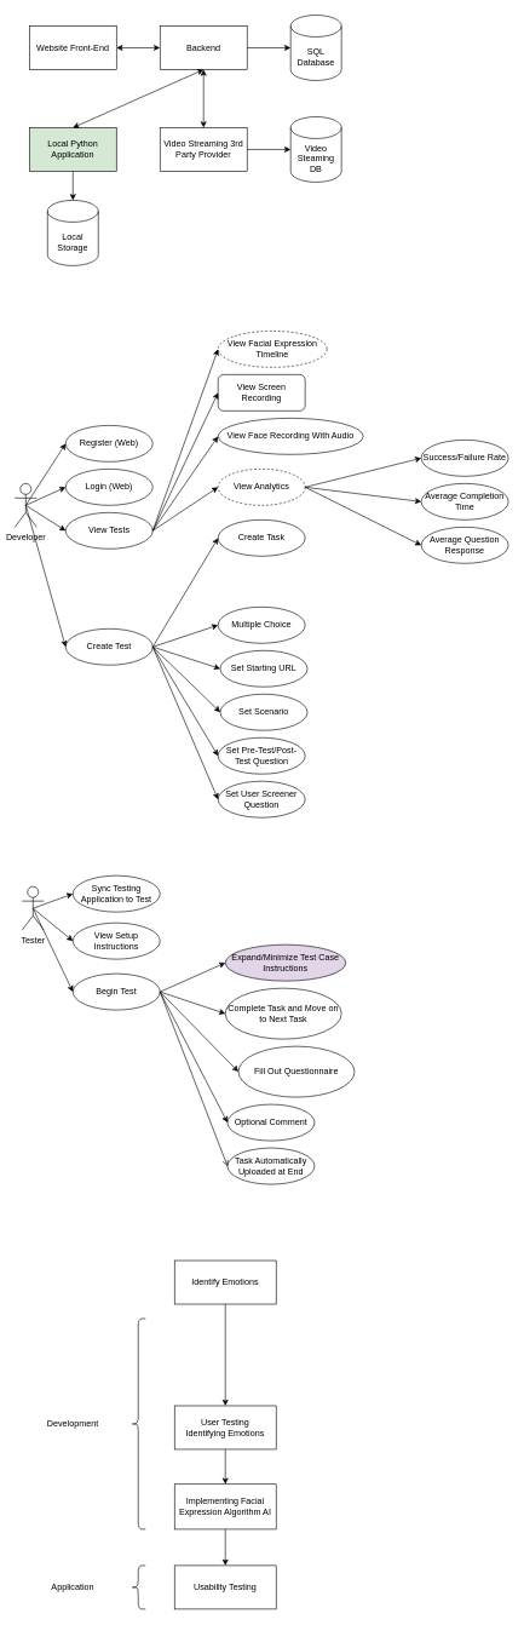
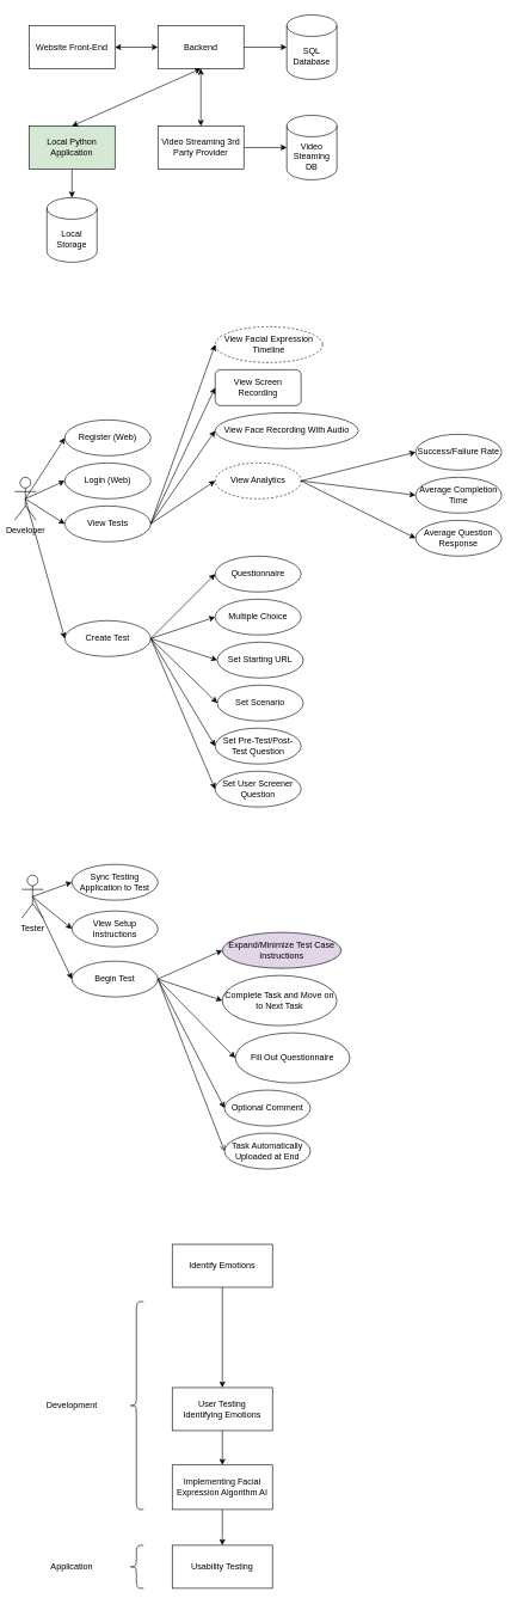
  <mxCell id="0" />
  <mxCell id="1" parent="0" />
  <mxCell id="2" value="Website Front-End" style="rounded=0;whiteSpace=wrap;html=1;" parent="1" vertex="1"><mxGeometry x="40" y="35" width="120" height="60" as="geometry" /></mxCell>
  <mxCell id="3" value="Backend" style="rounded=0;whiteSpace=wrap;html=1;" parent="1" vertex="1"><mxGeometry x="220" y="35" width="120" height="60" as="geometry" /></mxCell>
  <mxCell id="4" value="SQL Database" style="shape=cylinder3;whiteSpace=wrap;html=1;boundedLbl=1;backgroundOutline=1;size=15;" parent="1" vertex="1"><mxGeometry x="400" y="20" width="70" height="90" as="geometry" /></mxCell>
  <mxCell id="5" value="Local Python Application" style="rounded=0;whiteSpace=wrap;html=1;fillColor=#d5e8d4;" parent="1" vertex="1"><mxGeometry x="40" y="175" width="120" height="60" as="geometry" /></mxCell>
  <mxCell id="6" value="Local Storage" style="shape=cylinder3;whiteSpace=wrap;html=1;boundedLbl=1;backgroundOutline=1;size=15;" parent="1" vertex="1"><mxGeometry x="65" y="275" width="70" height="90" as="geometry" /></mxCell>
  <mxCell id="7" value="Video Streaming 3rd Party Provider" style="rounded=0;whiteSpace=wrap;html=1;" parent="1" vertex="1"><mxGeometry x="220" y="175" width="120" height="60" as="geometry" /></mxCell>
  <mxCell id="8" value="Video Steaming DB" style="shape=cylinder3;whiteSpace=wrap;html=1;boundedLbl=1;backgroundOutline=1;size=15;" parent="1" vertex="1"><mxGeometry x="400" y="160" width="70" height="90" as="geometry" /></mxCell>
  <mxCell id="9" value="" style="endArrow=classic;startArrow=classic;html=1;exitX=1;exitY=0.5;exitDx=0;exitDy=0;entryX=0;entryY=0.5;entryDx=0;entryDy=0;" parent="1" source="2" target="3" edge="1"><mxGeometry width="50" height="50" relative="1" as="geometry"><mxPoint x="350" y="105" as="sourcePoint" /><mxPoint x="400" y="55" as="targetPoint" /></mxGeometry></mxCell>
  <mxCell id="10" value="" style="endArrow=classic;startArrow=classic;html=1;exitX=0.5;exitY=0;exitDx=0;exitDy=0;entryX=0.5;entryY=1;entryDx=0;entryDy=0;" parent="1" source="5" target="3" edge="1"><mxGeometry width="50" height="50" relative="1" as="geometry"><mxPoint x="350" y="75" as="sourcePoint" /><mxPoint x="410" y="75" as="targetPoint" /></mxGeometry></mxCell>
  <mxCell id="11" value="" style="endArrow=classic;startArrow=classic;html=1;exitX=0.5;exitY=0;exitDx=0;exitDy=0;entryX=0.5;entryY=1;entryDx=0;entryDy=0;" parent="1" source="7" target="3" edge="1"><mxGeometry width="50" height="50" relative="1" as="geometry"><mxPoint x="110" y="185" as="sourcePoint" /><mxPoint x="290" y="105" as="targetPoint" /></mxGeometry></mxCell>
  <mxCell id="12" value="" style="endArrow=classic;html=1;exitX=1;exitY=0.5;exitDx=0;exitDy=0;entryX=0;entryY=0.5;entryDx=0;entryDy=0;entryPerimeter=0;" parent="1" source="3" target="4" edge="1"><mxGeometry width="50" height="50" relative="1" as="geometry"><mxPoint x="350" y="105" as="sourcePoint" /><mxPoint x="400" y="55" as="targetPoint" /></mxGeometry></mxCell>
  <mxCell id="13" value="" style="endArrow=classic;html=1;exitX=0.5;exitY=1;exitDx=0;exitDy=0;entryX=0.5;entryY=0;entryDx=0;entryDy=0;entryPerimeter=0;" parent="1" source="5" target="6" edge="1"><mxGeometry width="50" height="50" relative="1" as="geometry"><mxPoint x="350" y="75" as="sourcePoint" /><mxPoint x="410" y="75" as="targetPoint" /></mxGeometry></mxCell>
  <mxCell id="14" value="" style="endArrow=classic;html=1;exitX=1;exitY=0.5;exitDx=0;exitDy=0;entryX=0;entryY=0.5;entryDx=0;entryDy=0;entryPerimeter=0;" parent="1" source="7" target="8" edge="1"><mxGeometry width="50" height="50" relative="1" as="geometry"><mxPoint x="350" y="75" as="sourcePoint" /><mxPoint x="410" y="75" as="targetPoint" /></mxGeometry></mxCell>
  <mxCell id="15" value="Developer" style="shape=umlActor;verticalLabelPosition=bottom;verticalAlign=top;html=1;outlineConnect=0;" vertex="1" parent="1"><mxGeometry x="20" y="665" width="30" height="60" as="geometry" /></mxCell>
  <mxCell id="16" value="Register (Web)" style="ellipse;whiteSpace=wrap;html=1;" vertex="1" parent="1"><mxGeometry x="90" y="585" width="120" height="50" as="geometry" /></mxCell>
  <mxCell id="17" value="Login (Web)" style="ellipse;whiteSpace=wrap;html=1;" vertex="1" parent="1"><mxGeometry x="90" y="645" width="120" height="50" as="geometry" /></mxCell>
  <mxCell id="18" value="View Tests" style="ellipse;whiteSpace=wrap;html=1;" vertex="1" parent="1"><mxGeometry x="90" y="705" width="120" height="50" as="geometry" /></mxCell>
  <mxCell id="19" value="View Facial Expression Timeline" style="ellipse;whiteSpace=wrap;html=1;dashed=1;" vertex="1" parent="1"><mxGeometry x="300" y="455" width="150" height="50" as="geometry" /></mxCell>
  <mxCell id="20" value="View Screen Recording" style="whiteSpace=wrap;html=1;rounded=1;" vertex="1" parent="1"><mxGeometry x="300" y="515" width="120" height="50" as="geometry" /></mxCell>
  <mxCell id="21" value="View Face Recording With Audio" style="ellipse;whiteSpace=wrap;html=1;" vertex="1" parent="1"><mxGeometry x="300" y="575" width="200" height="50" as="geometry" /></mxCell>
  <mxCell id="22" value="" style="endArrow=classic;html=1;exitX=1;exitY=0.5;exitDx=0;exitDy=0;entryX=0;entryY=0.5;entryDx=0;entryDy=0;" edge="1" parent="1" source="18" target="19"><mxGeometry width="50" height="50" relative="1" as="geometry"><mxPoint x="370" y="585" as="sourcePoint" /><mxPoint x="420" y="535" as="targetPoint" /></mxGeometry></mxCell>
  <mxCell id="23" value="" style="endArrow=classic;html=1;exitX=1;exitY=0.5;exitDx=0;exitDy=0;entryX=0;entryY=0.5;entryDx=0;entryDy=0;" edge="1" parent="1" source="18" target="20"><mxGeometry width="50" height="50" relative="1" as="geometry"><mxPoint x="230" y="550" as="sourcePoint" /><mxPoint x="290" y="530" as="targetPoint" /></mxGeometry></mxCell>
  <mxCell id="24" value="" style="endArrow=classic;html=1;exitX=1;exitY=0.5;exitDx=0;exitDy=0;entryX=0;entryY=0.5;entryDx=0;entryDy=0;" edge="1" parent="1" source="18" target="21"><mxGeometry width="50" height="50" relative="1" as="geometry"><mxPoint x="230" y="550" as="sourcePoint" /><mxPoint x="290" y="590" as="targetPoint" /></mxGeometry></mxCell>
  <mxCell id="25" value="" style="endArrow=classic;html=1;exitX=0.5;exitY=0.5;exitDx=0;exitDy=0;exitPerimeter=0;entryX=0;entryY=0.5;entryDx=0;entryDy=0;" edge="1" parent="1" source="15" target="16"><mxGeometry width="50" height="50" relative="1" as="geometry"><mxPoint x="360" y="715" as="sourcePoint" /><mxPoint x="410" y="665" as="targetPoint" /></mxGeometry></mxCell>
  <mxCell id="26" value="" style="endArrow=classic;html=1;exitX=0.5;exitY=0.5;exitDx=0;exitDy=0;exitPerimeter=0;entryX=0;entryY=0.5;entryDx=0;entryDy=0;" edge="1" parent="1" source="15" target="17"><mxGeometry width="50" height="50" relative="1" as="geometry"><mxPoint x="45" y="705" as="sourcePoint" /><mxPoint x="100" y="560" as="targetPoint" /></mxGeometry></mxCell>
  <mxCell id="27" value="" style="endArrow=classic;html=1;exitX=0.5;exitY=0.5;exitDx=0;exitDy=0;exitPerimeter=0;entryX=0;entryY=0.5;entryDx=0;entryDy=0;" edge="1" parent="1" source="15" target="18"><mxGeometry width="50" height="50" relative="1" as="geometry"><mxPoint x="45" y="705" as="sourcePoint" /><mxPoint x="100" y="620" as="targetPoint" /></mxGeometry></mxCell>
  <mxCell id="28" value="Create Test" style="ellipse;whiteSpace=wrap;html=1;" vertex="1" parent="1"><mxGeometry x="90" y="865" width="120" height="50" as="geometry" /></mxCell>
- <mxCell id="29" value="Create Task" style="ellipse;whiteSpace=wrap;html=1;" vertex="1" parent="1"><mxGeometry x="300" y="715" width="120" height="50" as="geometry" /></mxCell>
- <mxCell id="31" value="" style="endArrow=classic;html=1;exitX=1;exitY=0.5;exitDx=0;exitDy=0;entryX=0;entryY=0.5;entryDx=0;entryDy=0;" edge="1" parent="1" source="28" target="29"><mxGeometry width="50" height="50" relative="1" as="geometry"><mxPoint x="360" y="815" as="sourcePoint" /><mxPoint x="410" y="765" as="targetPoint" /></mxGeometry></mxCell>
+ <mxCell id="30" value="Questionnaire" style="ellipse;whiteSpace=wrap;html=1;" vertex="1" parent="1"><mxGeometry x="300" y="775" width="120" height="50" as="geometry" /></mxCell>
+ <mxCell id="32" value="" style="endArrow=classic;html=1;exitX=1;exitY=0.5;exitDx=0;exitDy=0;entryX=0;entryY=0.5;entryDx=0;entryDy=0;" edge="1" parent="1" source="28" target="30"><mxGeometry width="50" height="50" relative="1" as="geometry"><mxPoint x="220" y="740" as="sourcePoint" /><mxPoint x="310" y="750" as="targetPoint" /></mxGeometry></mxCell>
  <mxCell id="33" value="" style="endArrow=classic;html=1;exitX=0.5;exitY=0.5;exitDx=0;exitDy=0;exitPerimeter=0;entryX=0;entryY=0.5;entryDx=0;entryDy=0;" edge="1" parent="1" source="15" target="28"><mxGeometry width="50" height="50" relative="1" as="geometry"><mxPoint x="45" y="705" as="sourcePoint" /><mxPoint x="100" y="680" as="targetPoint" /></mxGeometry></mxCell>
  <mxCell id="34" value="Tester" style="shape=umlActor;verticalLabelPosition=bottom;verticalAlign=top;html=1;outlineConnect=0;" vertex="1" parent="1"><mxGeometry x="30" y="1220" width="30" height="60" as="geometry" /></mxCell>
  <mxCell id="35" value="Sync Testing Application to Test" style="ellipse;whiteSpace=wrap;html=1;" vertex="1" parent="1"><mxGeometry x="100" y="1205" width="120" height="50" as="geometry" /></mxCell>
  <mxCell id="36" value="View Setup Instructions" style="ellipse;whiteSpace=wrap;html=1;" vertex="1" parent="1"><mxGeometry x="100" y="1270" width="120" height="50" as="geometry" /></mxCell>
  <mxCell id="37" value="Begin Test" style="ellipse;whiteSpace=wrap;html=1;" vertex="1" parent="1"><mxGeometry x="100" y="1340" width="120" height="50" as="geometry" /></mxCell>
  <mxCell id="38" value="Expand/Minimize Test Case Instructions" style="ellipse;whiteSpace=wrap;html=1;fillColor=#e1d5e7;" vertex="1" parent="1"><mxGeometry x="310" y="1300" width="166" height="50" as="geometry" /></mxCell>
  <mxCell id="39" value="Complete Task and Move on to Next Task" style="ellipse;whiteSpace=wrap;html=1;" vertex="1" parent="1"><mxGeometry x="310" y="1360" width="160" height="70" as="geometry" /></mxCell>
  <mxCell id="40" value="Fill Out Questionnaire" style="ellipse;whiteSpace=wrap;html=1;" vertex="1" parent="1"><mxGeometry x="328" y="1440" width="160" height="70" as="geometry" /></mxCell>
  <mxCell id="41" value="Optional Comment" style="ellipse;whiteSpace=wrap;html=1;" vertex="1" parent="1"><mxGeometry x="313" y="1520" width="120" height="50" as="geometry" /></mxCell>
  <mxCell id="42" value="" style="endArrow=classic;html=1;exitX=1;exitY=0.5;exitDx=0;exitDy=0;entryX=0;entryY=0.5;entryDx=0;entryDy=0;" edge="1" parent="1" source="37" target="38"><mxGeometry width="50" height="50" relative="1" as="geometry"><mxPoint x="370" y="1320" as="sourcePoint" /><mxPoint x="420" y="1270" as="targetPoint" /></mxGeometry></mxCell>
  <mxCell id="43" value="" style="endArrow=classic;html=1;exitX=1;exitY=0.5;exitDx=0;exitDy=0;entryX=0;entryY=0.5;entryDx=0;entryDy=0;" edge="1" parent="1" source="37" target="39"><mxGeometry width="50" height="50" relative="1" as="geometry"><mxPoint x="230" y="1375" as="sourcePoint" /><mxPoint x="320" y="1335" as="targetPoint" /></mxGeometry></mxCell>
  <mxCell id="44" value="" style="endArrow=classic;html=1;exitX=1;exitY=0.5;exitDx=0;exitDy=0;entryX=0;entryY=0.5;entryDx=0;entryDy=0;" edge="1" parent="1" source="37" target="40"><mxGeometry width="50" height="50" relative="1" as="geometry"><mxPoint x="230" y="1375" as="sourcePoint" /><mxPoint x="320" y="1405" as="targetPoint" /></mxGeometry></mxCell>
  <mxCell id="45" value="" style="endArrow=classic;html=1;exitX=1;exitY=0.5;exitDx=0;exitDy=0;entryX=0;entryY=0.5;entryDx=0;entryDy=0;" edge="1" parent="1" source="37" target="41"><mxGeometry width="50" height="50" relative="1" as="geometry"><mxPoint x="230" y="1375" as="sourcePoint" /><mxPoint x="323" y="1485" as="targetPoint" /></mxGeometry></mxCell>
  <mxCell id="46" value="" style="endArrow=classic;html=1;exitX=0.5;exitY=0.5;exitDx=0;exitDy=0;entryX=0;entryY=0.5;entryDx=0;entryDy=0;exitPerimeter=0;" edge="1" parent="1" source="34" target="35"><mxGeometry width="50" height="50" relative="1" as="geometry"><mxPoint x="230" y="1375" as="sourcePoint" /><mxPoint x="320" y="1555" as="targetPoint" /></mxGeometry></mxCell>
  <mxCell id="47" value="" style="endArrow=classic;html=1;exitX=0.5;exitY=0.5;exitDx=0;exitDy=0;entryX=0;entryY=0.5;entryDx=0;entryDy=0;exitPerimeter=0;" edge="1" parent="1" source="34" target="36"><mxGeometry width="50" height="50" relative="1" as="geometry"><mxPoint x="55" y="1260" as="sourcePoint" /><mxPoint x="110" y="1240" as="targetPoint" /></mxGeometry></mxCell>
  <mxCell id="48" value="" style="endArrow=classic;html=1;exitX=0.5;exitY=0.5;exitDx=0;exitDy=0;entryX=0;entryY=0.5;entryDx=0;entryDy=0;exitPerimeter=0;" edge="1" parent="1" source="34" target="37"><mxGeometry width="50" height="50" relative="1" as="geometry"><mxPoint x="55" y="1260" as="sourcePoint" /><mxPoint x="110" y="1305" as="targetPoint" /></mxGeometry></mxCell>
  <mxCell id="49" value="Task Automatically Uploaded at End" style="ellipse;whiteSpace=wrap;html=1;" vertex="1" parent="1"><mxGeometry x="313" y="1580" width="120" height="50" as="geometry" /></mxCell>
  <mxCell id="50" value="" style="endArrow=open;html=1;entryX=0;entryY=0.5;entryDx=0;entryDy=0;exitX=1;exitY=0.5;exitDx=0;exitDy=0;" edge="1" parent="1" source="37" target="49"><mxGeometry width="50" height="50" relative="1" as="geometry"><mxPoint x="220" y="1370" as="sourcePoint" /><mxPoint x="323" y="1555" as="targetPoint" /></mxGeometry></mxCell>
  <mxCell id="51" value="Multiple Choice" style="ellipse;whiteSpace=wrap;html=1;" vertex="1" parent="1"><mxGeometry x="300" y="835" width="120" height="50" as="geometry" /></mxCell>
  <mxCell id="52" value="Set Starting URL" style="ellipse;whiteSpace=wrap;html=1;" vertex="1" parent="1"><mxGeometry x="303" y="895" width="120" height="50" as="geometry" /></mxCell>
  <mxCell id="53" value="" style="endArrow=classic;html=1;entryX=0;entryY=0.5;entryDx=0;entryDy=0;exitX=1;exitY=0.5;exitDx=0;exitDy=0;" edge="1" parent="1" source="28" target="51"><mxGeometry width="50" height="50" relative="1" as="geometry"><mxPoint x="220" y="750" as="sourcePoint" /><mxPoint x="310" y="810" as="targetPoint" /></mxGeometry></mxCell>
  <mxCell id="54" value="" style="endArrow=classic;html=1;entryX=0;entryY=0.5;entryDx=0;entryDy=0;exitX=1;exitY=0.5;exitDx=0;exitDy=0;" edge="1" parent="1" source="28" target="52"><mxGeometry width="50" height="50" relative="1" as="geometry"><mxPoint x="220" y="750" as="sourcePoint" /><mxPoint x="310" y="870" as="targetPoint" /></mxGeometry></mxCell>
  <mxCell id="55" value="Set Scenario" style="ellipse;whiteSpace=wrap;html=1;" vertex="1" parent="1"><mxGeometry x="303" y="955" width="120" height="50" as="geometry" /></mxCell>
  <mxCell id="56" value="Set Pre-Test/Post-Test Question" style="ellipse;whiteSpace=wrap;html=1;" vertex="1" parent="1"><mxGeometry x="300" y="1015" width="120" height="50" as="geometry" /></mxCell>
  <mxCell id="57" value="Set User Screener Question" style="ellipse;whiteSpace=wrap;html=1;" vertex="1" parent="1"><mxGeometry x="300" y="1075" width="120" height="50" as="geometry" /></mxCell>
  <mxCell id="58" value="" style="endArrow=classic;html=1;entryX=0;entryY=0.5;entryDx=0;entryDy=0;exitX=1;exitY=0.5;exitDx=0;exitDy=0;" edge="1" parent="1" source="28" target="55"><mxGeometry width="50" height="50" relative="1" as="geometry"><mxPoint x="220" y="900" as="sourcePoint" /><mxPoint x="313" y="930" as="targetPoint" /></mxGeometry></mxCell>
  <mxCell id="59" value="" style="endArrow=classic;html=1;entryX=0;entryY=0.5;entryDx=0;entryDy=0;exitX=1;exitY=0.5;exitDx=0;exitDy=0;" edge="1" parent="1" source="28" target="56"><mxGeometry width="50" height="50" relative="1" as="geometry"><mxPoint x="220" y="900" as="sourcePoint" /><mxPoint x="313" y="990" as="targetPoint" /></mxGeometry></mxCell>
  <mxCell id="60" value="" style="endArrow=classic;html=1;entryX=0;entryY=0.5;entryDx=0;entryDy=0;exitX=1;exitY=0.5;exitDx=0;exitDy=0;" edge="1" parent="1" source="28" target="57"><mxGeometry width="50" height="50" relative="1" as="geometry"><mxPoint x="210" y="895" as="sourcePoint" /><mxPoint x="310" y="1050" as="targetPoint" /></mxGeometry></mxCell>
  <mxCell id="61" value="View Analytics" style="ellipse;whiteSpace=wrap;html=1;dashed=1;" vertex="1" parent="1"><mxGeometry x="300" y="645" width="120" height="50" as="geometry" /></mxCell>
  <mxCell id="62" value="" style="endArrow=classic;html=1;exitX=1;exitY=0.5;exitDx=0;exitDy=0;entryX=0;entryY=0.5;entryDx=0;entryDy=0;" edge="1" parent="1" source="18" target="61"><mxGeometry width="50" height="50" relative="1" as="geometry"><mxPoint x="230" y="550" as="sourcePoint" /><mxPoint x="320" y="550" as="targetPoint" /></mxGeometry></mxCell>
  <mxCell id="63" value="Success/Failure Rate" style="ellipse;whiteSpace=wrap;html=1;" vertex="1" parent="1"><mxGeometry x="580" y="605" width="120" height="50" as="geometry" /></mxCell>
  <mxCell id="64" value="Average Completion Time" style="ellipse;whiteSpace=wrap;html=1;" vertex="1" parent="1"><mxGeometry x="580" y="665" width="120" height="50" as="geometry" /></mxCell>
  <mxCell id="65" value="Average Question Response" style="ellipse;whiteSpace=wrap;html=1;" vertex="1" parent="1"><mxGeometry x="580" y="725" width="120" height="50" as="geometry" /></mxCell>
  <mxCell id="66" value="" style="endArrow=classic;html=1;exitX=1;exitY=0.5;exitDx=0;exitDy=0;entryX=0;entryY=0.5;entryDx=0;entryDy=0;" edge="1" parent="1" source="61" target="63"><mxGeometry width="50" height="50" relative="1" as="geometry"><mxPoint x="220" y="740" as="sourcePoint" /><mxPoint x="310" y="680" as="targetPoint" /></mxGeometry></mxCell>
  <mxCell id="67" value="" style="endArrow=classic;html=1;exitX=1;exitY=0.5;exitDx=0;exitDy=0;entryX=0;entryY=0.5;entryDx=0;entryDy=0;" edge="1" parent="1" source="61" target="64"><mxGeometry width="50" height="50" relative="1" as="geometry"><mxPoint x="430" y="680" as="sourcePoint" /><mxPoint x="590" y="640" as="targetPoint" /></mxGeometry></mxCell>
  <mxCell id="68" value="" style="endArrow=classic;html=1;exitX=1;exitY=0.5;exitDx=0;exitDy=0;entryX=0;entryY=0.5;entryDx=0;entryDy=0;" edge="1" parent="1" source="61" target="65"><mxGeometry width="50" height="50" relative="1" as="geometry"><mxPoint x="430" y="680" as="sourcePoint" /><mxPoint x="590" y="700" as="targetPoint" /></mxGeometry></mxCell>
  <mxCell id="69" value="Identify Emotions" style="rounded=0;whiteSpace=wrap;html=1;" vertex="1" parent="1"><mxGeometry x="240" y="1735" width="140" height="60" as="geometry" /></mxCell>
  <mxCell id="70" value="User Testing&lt;br&gt;Identifying Emotions" style="rounded=0;whiteSpace=wrap;html=1;" vertex="1" parent="1"><mxGeometry x="240" y="1935" width="140" height="60" as="geometry" /></mxCell>
  <mxCell id="71" value="Implementing Facial Expression Algorithm AI&lt;span style=&quot;color: rgba(0 , 0 , 0 , 0) ; font-family: monospace ; font-size: 0px&quot;&gt;%3CmxGraphModel%3E%3Croot%3E%3CmxCell%20id%3D%220%22%2F%3E%3CmxCell%20id%3D%221%22%20parent%3D%220%22%2F%3E%3CmxCell%20id%3D%222%22%20value%3D%22User%20Testing%26lt%3Bbr%26gt%3BIdentifying%20Emotions%22%20style%3D%22rounded%3D0%3BwhiteSpace%3Dwrap%3Bhtml%3D1%3B%22%20vertex%3D%221%22%20parent%3D%221%22%3E%3CmxGeometry%20x%3D%22260%22%20y%3D%222230%22%20width%3D%22120%22%20height%3D%2260%22%20as%3D%22geometry%22%2F%3E%3C%2FmxCell%3E%3C%2Froot%3E%3C%2FmxGraphModel%3&lt;/span&gt;" style="rounded=0;whiteSpace=wrap;html=1;" vertex="1" parent="1"><mxGeometry x="240" y="2043" width="140" height="62" as="geometry" /></mxCell>
  <mxCell id="72" value="Usability Testing" style="rounded=0;whiteSpace=wrap;html=1;" vertex="1" parent="1"><mxGeometry x="240" y="2155" width="140" height="60" as="geometry" /></mxCell>
  <mxCell id="73" value="" style="shape=curlyBracket;whiteSpace=wrap;html=1;rounded=1;" vertex="1" parent="1"><mxGeometry x="180" y="1815" width="20" height="290" as="geometry" /></mxCell>
  <mxCell id="74" value="" style="shape=curlyBracket;whiteSpace=wrap;html=1;rounded=1;" vertex="1" parent="1"><mxGeometry x="180" y="2155" width="20" height="60" as="geometry" /></mxCell>
  <mxCell id="75" value="" style="endArrow=classic;html=1;exitX=0.5;exitY=1;exitDx=0;exitDy=0;entryX=0.5;entryY=0;entryDx=0;entryDy=0;" edge="1" parent="1" source="69" target="70"><mxGeometry width="50" height="50" relative="1" as="geometry"><mxPoint x="350" y="2065" as="sourcePoint" /><mxPoint x="400" y="2015" as="targetPoint" /></mxGeometry></mxCell>
  <mxCell id="76" value="" style="endArrow=classic;html=1;exitX=0.5;exitY=1;exitDx=0;exitDy=0;entryX=0.5;entryY=0;entryDx=0;entryDy=0;" edge="1" parent="1" source="70" target="71"><mxGeometry width="50" height="50" relative="1" as="geometry"><mxPoint x="320" y="1885" as="sourcePoint" /><mxPoint x="320" y="1945" as="targetPoint" /></mxGeometry></mxCell>
  <mxCell id="77" value="" style="endArrow=classic;html=1;exitX=0.5;exitY=1;exitDx=0;exitDy=0;entryX=0.5;entryY=0;entryDx=0;entryDy=0;" edge="1" parent="1" source="71" target="72"><mxGeometry width="50" height="50" relative="1" as="geometry"><mxPoint x="320" y="2005" as="sourcePoint" /><mxPoint x="320" y="2053" as="targetPoint" /></mxGeometry></mxCell>
  <mxCell id="78" value="Development" style="text;html=1;strokeColor=none;fillColor=none;align=center;verticalAlign=middle;whiteSpace=wrap;rounded=0;" vertex="1" parent="1"><mxGeometry x="25" y="1950" width="150" height="20" as="geometry" /></mxCell>
  <mxCell id="79" value="Application" style="text;html=1;strokeColor=none;fillColor=none;align=center;verticalAlign=middle;whiteSpace=wrap;rounded=0;" vertex="1" parent="1"><mxGeometry x="25" y="2175" width="150" height="20" as="geometry" /></mxCell>
